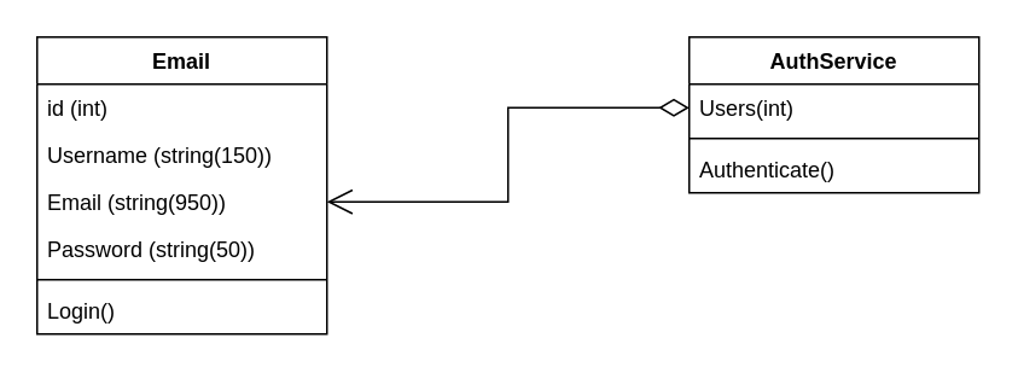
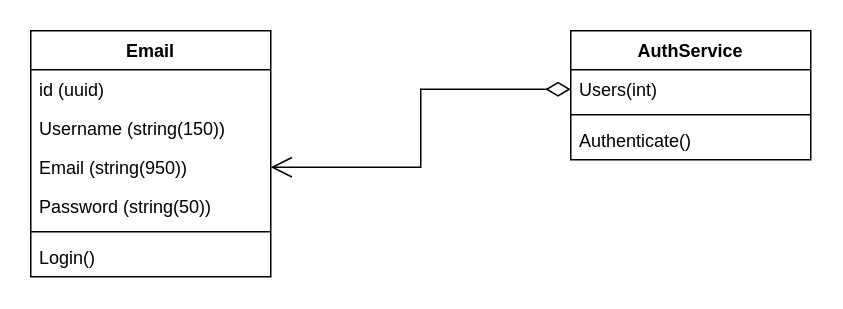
  <mxCell id="0" />
  <mxCell id="1" parent="0" />
  <mxCell id="2" value="Email" style="swimlane;fontStyle=1;align=center;verticalAlign=top;childLayout=stackLayout;horizontal=1;startSize=26;horizontalStack=0;resizeParent=1;resizeParentMax=0;resizeLast=0;collapsible=1;marginBottom=0;whiteSpace=wrap;html=1;" vertex="1" parent="1"><mxGeometry x="20" y="20" width="160" height="164" as="geometry" /></mxCell>
- <mxCell id="3" value="id (int)" style="text;strokeColor=none;fillColor=none;align=left;verticalAlign=top;spacingLeft=4;spacingRight=4;overflow=hidden;rotatable=0;points=[[0,0.5],[1,0.5]];portConstraint=eastwest;whiteSpace=wrap;html=1;" vertex="1" parent="2"><mxGeometry y="26" width="160" height="26" as="geometry" /></mxCell>
+ <mxCell id="3" value="id (uuid)" style="text;strokeColor=none;fillColor=none;align=left;verticalAlign=top;spacingLeft=4;spacingRight=4;overflow=hidden;rotatable=0;points=[[0,0.5],[1,0.5]];portConstraint=eastwest;whiteSpace=wrap;html=1;" vertex="1" parent="2"><mxGeometry y="26" width="160" height="26" as="geometry" /></mxCell>
  <mxCell id="4" value="Username (string(150))" style="text;strokeColor=none;fillColor=none;align=left;verticalAlign=top;spacingLeft=4;spacingRight=4;overflow=hidden;rotatable=0;points=[[0,0.5],[1,0.5]];portConstraint=eastwest;whiteSpace=wrap;html=1;" vertex="1" parent="2"><mxGeometry y="52" width="160" height="26" as="geometry" /></mxCell>
  <mxCell id="5" value="Email (string(950))" style="text;strokeColor=none;fillColor=none;align=left;verticalAlign=top;spacingLeft=4;spacingRight=4;overflow=hidden;rotatable=0;points=[[0,0.5],[1,0.5]];portConstraint=eastwest;whiteSpace=wrap;html=1;" vertex="1" parent="2"><mxGeometry y="78" width="160" height="26" as="geometry" /></mxCell>
  <mxCell id="6" value="Password (string(50))" style="text;strokeColor=none;fillColor=none;align=left;verticalAlign=top;spacingLeft=4;spacingRight=4;overflow=hidden;rotatable=0;points=[[0,0.5],[1,0.5]];portConstraint=eastwest;whiteSpace=wrap;html=1;" vertex="1" parent="2"><mxGeometry y="104" width="160" height="26" as="geometry" /></mxCell>
  <mxCell id="7" value="" style="line;strokeWidth=1;fillColor=none;align=left;verticalAlign=middle;spacingTop=-1;spacingLeft=3;spacingRight=3;rotatable=0;labelPosition=right;points=[];portConstraint=eastwest;strokeColor=inherit;" vertex="1" parent="2"><mxGeometry y="130" width="160" height="8" as="geometry" /></mxCell>
  <mxCell id="8" value="Login()" style="text;strokeColor=none;fillColor=none;align=left;verticalAlign=top;spacingLeft=4;spacingRight=4;overflow=hidden;rotatable=0;points=[[0,0.5],[1,0.5]];portConstraint=eastwest;whiteSpace=wrap;html=1;" vertex="1" parent="2"><mxGeometry y="138" width="160" height="26" as="geometry" /></mxCell>
  <mxCell id="9" value="AuthService" style="swimlane;fontStyle=1;align=center;verticalAlign=top;childLayout=stackLayout;horizontal=1;startSize=26;horizontalStack=0;resizeParent=1;resizeParentMax=0;resizeLast=0;collapsible=1;marginBottom=0;whiteSpace=wrap;html=1;" vertex="1" parent="1"><mxGeometry x="380" y="20" width="160" height="86" as="geometry" /></mxCell>
  <mxCell id="10" value="Users(int)" style="text;strokeColor=none;fillColor=none;align=left;verticalAlign=top;spacingLeft=4;spacingRight=4;overflow=hidden;rotatable=0;points=[[0,0.5],[1,0.5]];portConstraint=eastwest;whiteSpace=wrap;html=1;" vertex="1" parent="9"><mxGeometry y="26" width="160" height="26" as="geometry" /></mxCell>
  <mxCell id="11" value="" style="line;strokeWidth=1;fillColor=none;align=left;verticalAlign=middle;spacingTop=-1;spacingLeft=3;spacingRight=3;rotatable=0;labelPosition=right;points=[];portConstraint=eastwest;strokeColor=inherit;" vertex="1" parent="9"><mxGeometry y="52" width="160" height="8" as="geometry" /></mxCell>
  <mxCell id="12" value="Authenticate()" style="text;strokeColor=none;fillColor=none;align=left;verticalAlign=top;spacingLeft=4;spacingRight=4;overflow=hidden;rotatable=0;points=[[0,0.5],[1,0.5]];portConstraint=eastwest;whiteSpace=wrap;html=1;" vertex="1" parent="9"><mxGeometry y="60" width="160" height="26" as="geometry" /></mxCell>
  <mxCell id="13" value="" style="endArrow=open;html=1;endSize=12;startArrow=diamondThin;startSize=14;startFill=0;edgeStyle=orthogonalEdgeStyle;align=left;verticalAlign=bottom;rounded=0;exitX=0;exitY=0.5;exitDx=0;exitDy=0;" edge="1" parent="1" source="10" target="5"><mxGeometry x="-1" y="3" relative="1" as="geometry"><mxPoint x="440" y="109" as="sourcePoint" /><mxPoint x="600" y="109" as="targetPoint" /></mxGeometry></mxCell>
